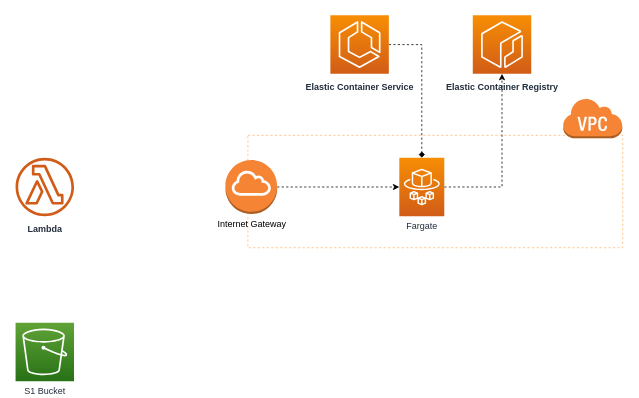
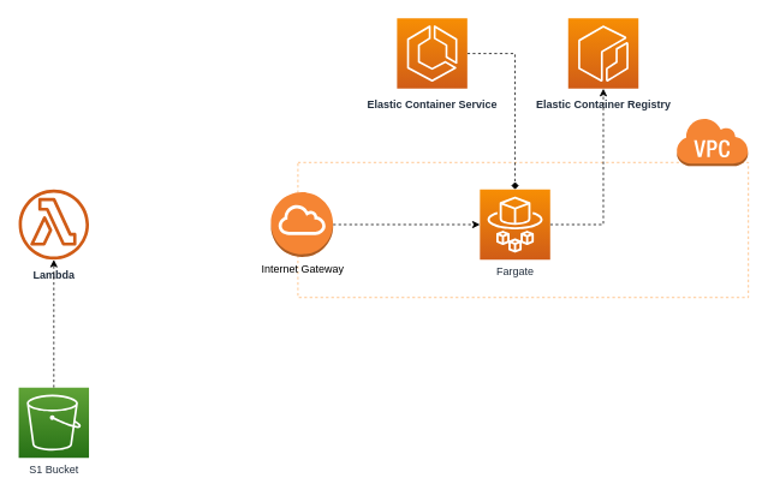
  <mxCell id="0" />
  <mxCell id="1" parent="0" />
  <mxCell id="2" value="" style="dashed=1;verticalAlign=top;fontStyle=0;fillColor=none;strokeColor=#FFB570;" parent="1" vertex="1"><mxGeometry x="330" y="180" width="500" height="150" as="geometry" /></mxCell>
  <mxCell id="3" style="edgeStyle=orthogonalEdgeStyle;rounded=0;orthogonalLoop=1;jettySize=auto;html=1;dashed=1;endArrow=diamond;" parent="1" source="4" target="7" edge="1"><mxGeometry relative="1" as="geometry" /></mxCell>
  <mxCell id="4" value="&lt;span style=&quot;background-color: rgb(255 , 255 , 255)&quot;&gt;&lt;b&gt;Elastic Container Service&lt;/b&gt;&lt;/span&gt;" style="outlineConnect=0;fontColor=#232F3E;gradientColor=#F78E04;gradientDirection=north;fillColor=#D05C17;strokeColor=#ffffff;dashed=0;verticalLabelPosition=bottom;verticalAlign=top;align=center;html=1;fontSize=12;fontStyle=0;aspect=fixed;shape=mxgraph.aws4.resourceIcon;resIcon=mxgraph.aws4.ecs;spacingTop=4;" parent="1" vertex="1"><mxGeometry x="440" y="20" width="78" height="78" as="geometry" /></mxCell>
  <mxCell id="5" value="&lt;span style=&quot;background-color: rgb(255 , 255 , 255)&quot;&gt;&lt;b&gt;Elastic Container Registry&lt;/b&gt;&lt;/span&gt;" style="outlineConnect=0;fontColor=#232F3E;gradientColor=#F78E04;gradientDirection=north;fillColor=#D05C17;strokeColor=#ffffff;dashed=0;verticalLabelPosition=bottom;verticalAlign=top;align=center;html=1;fontSize=12;fontStyle=0;aspect=fixed;shape=mxgraph.aws4.resourceIcon;resIcon=mxgraph.aws4.ecr;spacingTop=4;" parent="1" vertex="1"><mxGeometry x="630" y="20" width="78" height="78" as="geometry" /></mxCell>
  <mxCell id="6" style="edgeStyle=orthogonalEdgeStyle;rounded=0;orthogonalLoop=1;jettySize=auto;html=1;dashed=1;" parent="1" source="7" target="5" edge="1"><mxGeometry relative="1" as="geometry" /></mxCell>
- <mxCell id="7" value="Fargate" style="outlineConnect=0;fontColor=#232F3E;gradientColor=#F78E04;gradientDirection=north;fillColor=#D05C17;strokeColor=#ffffff;dashed=0;verticalLabelPosition=bottom;verticalAlign=top;align=center;html=1;fontSize=12;fontStyle=0;aspect=fixed;shape=mxgraph.aws4.resourceIcon;resIcon=mxgraph.aws4.fargate;" parent="1" vertex="1"><mxGeometry x="532" y="210" width="60" height="78" as="geometry" /></mxCell>
+ <mxCell id="7" value="Fargate" style="outlineConnect=0;fontColor=#232F3E;gradientColor=#F78E04;gradientDirection=north;fillColor=#D05C17;strokeColor=#ffffff;dashed=0;verticalLabelPosition=bottom;verticalAlign=top;align=center;html=1;fontSize=12;fontStyle=0;aspect=fixed;shape=mxgraph.aws4.resourceIcon;resIcon=mxgraph.aws4.fargate;" parent="1" vertex="1"><mxGeometry x="532" y="210" width="78" height="78" as="geometry" /></mxCell>
  <mxCell id="8" value="Lambda" style="outlineConnect=0;fontColor=#232F3E;gradientColor=none;fillColor=#D05C17;strokeColor=none;dashed=0;verticalLabelPosition=bottom;verticalAlign=top;align=center;html=1;fontSize=12;fontStyle=1;aspect=fixed;pointerEvents=1;shape=mxgraph.aws4.lambda_function;labelBackgroundColor=#FFFFFF;spacingTop=4;" parent="1" vertex="1"><mxGeometry x="20" y="210" width="78" height="78" as="geometry" /></mxCell>
+ <mxCell id="9" style="edgeStyle=orthogonalEdgeStyle;rounded=0;orthogonalLoop=1;jettySize=auto;html=1;dashed=1;" parent="1" source="10" target="8" edge="1"><mxGeometry relative="1" as="geometry" /></mxCell>
  <mxCell id="10" value="S1 Bucket" style="outlineConnect=0;fontColor=#232F3E;gradientColor=#60A337;gradientDirection=north;fillColor=#277116;strokeColor=#ffffff;dashed=0;verticalLabelPosition=bottom;verticalAlign=top;align=center;html=1;fontSize=12;fontStyle=0;aspect=fixed;shape=mxgraph.aws4.resourceIcon;resIcon=mxgraph.aws4.s3;" parent="1" vertex="1"><mxGeometry x="20" y="430" width="78" height="78" as="geometry" /></mxCell>
  <mxCell id="11" value="" style="outlineConnect=0;dashed=0;verticalLabelPosition=bottom;verticalAlign=top;align=center;html=1;shape=mxgraph.aws3.virtual_private_cloud;fillColor=#F58534;gradientColor=none;" parent="1" vertex="1"><mxGeometry x="750" y="130" width="79.5" height="54" as="geometry" /></mxCell>
  <mxCell id="12" style="edgeStyle=orthogonalEdgeStyle;rounded=0;orthogonalLoop=1;jettySize=auto;html=1;exitX=1;exitY=0.5;exitDx=0;exitDy=0;exitPerimeter=0;dashed=1;" parent="1" source="13" target="7" edge="1"><mxGeometry relative="1" as="geometry" /></mxCell>
  <mxCell id="13" value="Internet Gateway" style="outlineConnect=0;dashed=0;verticalLabelPosition=bottom;verticalAlign=top;align=center;html=1;shape=mxgraph.aws3.internet_gateway;fillColor=#F58534;gradientColor=none;" parent="1" vertex="1"><mxGeometry x="300" y="213" width="69" height="72" as="geometry" /></mxCell>
